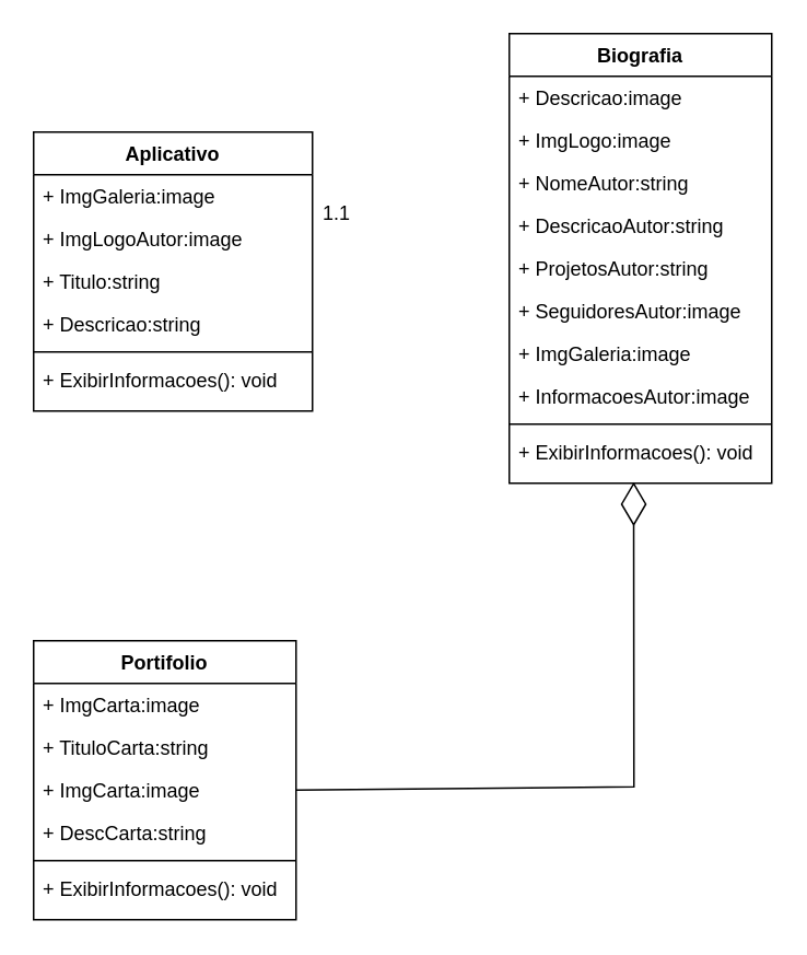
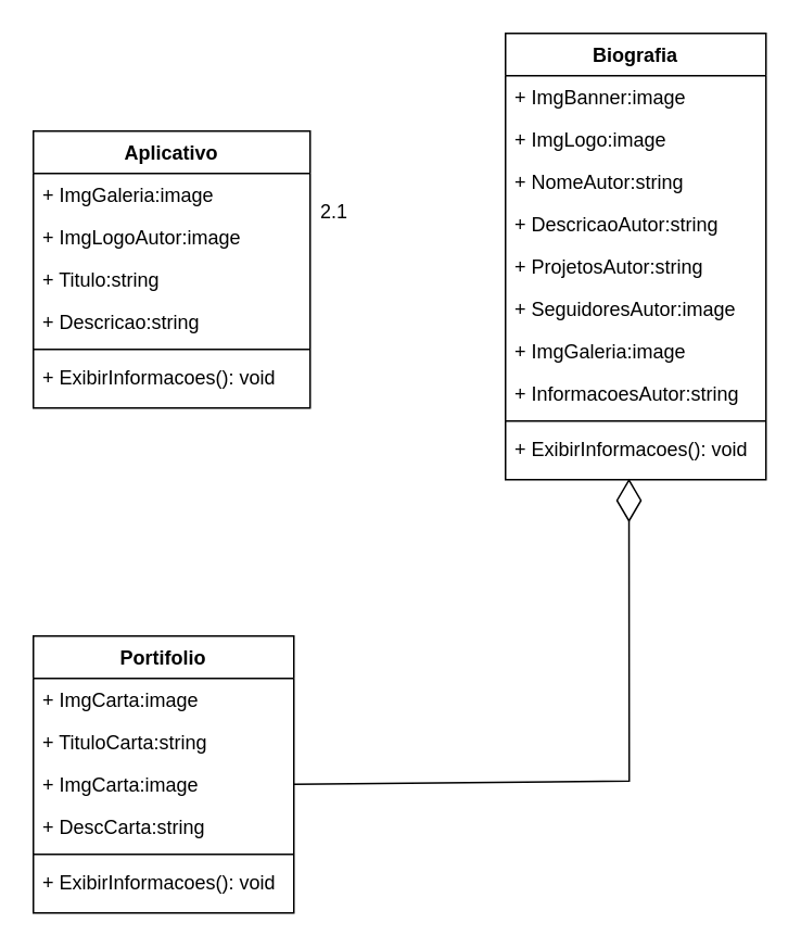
  <mxCell id="0" />
  <mxCell id="1" parent="0" />
  <mxCell id="2" value="Portifolio" style="swimlane;fontStyle=1;align=center;verticalAlign=top;childLayout=stackLayout;horizontal=1;startSize=26;horizontalStack=0;resizeParent=1;resizeParentMax=0;resizeLast=0;collapsible=1;marginBottom=0;whiteSpace=wrap;html=1;" parent="1" vertex="1"><mxGeometry x="20" y="390" width="160" height="170" as="geometry" /></mxCell>
  <mxCell id="3" value="+ ImgCarta:image" style="text;strokeColor=none;fillColor=none;align=left;verticalAlign=top;spacingLeft=4;spacingRight=4;overflow=hidden;rotatable=0;points=[[0,0.5],[1,0.5]];portConstraint=eastwest;whiteSpace=wrap;html=1;" parent="2" vertex="1"><mxGeometry y="26" width="160" height="26" as="geometry" /></mxCell>
  <mxCell id="4" value="+ TituloCarta:string" style="text;strokeColor=none;fillColor=none;align=left;verticalAlign=top;spacingLeft=4;spacingRight=4;overflow=hidden;rotatable=0;points=[[0,0.5],[1,0.5]];portConstraint=eastwest;whiteSpace=wrap;html=1;" parent="2" vertex="1"><mxGeometry y="52" width="160" height="26" as="geometry" /></mxCell>
  <mxCell id="5" value="+ ImgCarta:image" style="text;strokeColor=none;fillColor=none;align=left;verticalAlign=top;spacingLeft=4;spacingRight=4;overflow=hidden;rotatable=0;points=[[0,0.5],[1,0.5]];portConstraint=eastwest;whiteSpace=wrap;html=1;" vertex="1" parent="2"><mxGeometry y="78" width="160" height="26" as="geometry" /></mxCell>
  <mxCell id="6" value="+ DescCarta:string" style="text;strokeColor=none;fillColor=none;align=left;verticalAlign=top;spacingLeft=4;spacingRight=4;overflow=hidden;rotatable=0;points=[[0,0.5],[1,0.5]];portConstraint=eastwest;whiteSpace=wrap;html=1;" parent="2" vertex="1"><mxGeometry y="104" width="160" height="26" as="geometry" /></mxCell>
  <mxCell id="7" value="" style="line;strokeWidth=1;fillColor=none;align=left;verticalAlign=middle;spacingTop=-1;spacingLeft=3;spacingRight=3;rotatable=0;labelPosition=right;points=[];portConstraint=eastwest;strokeColor=inherit;" parent="2" vertex="1"><mxGeometry y="130" width="160" height="8" as="geometry" /></mxCell>
  <mxCell id="8" value="+ ExibirInformacoes(): void" style="text;strokeColor=none;fillColor=none;align=left;verticalAlign=top;spacingLeft=4;spacingRight=4;overflow=hidden;rotatable=0;points=[[0,0.5],[1,0.5]];portConstraint=eastwest;whiteSpace=wrap;html=1;" parent="2" vertex="1"><mxGeometry y="138" width="160" height="32" as="geometry" /></mxCell>
  <mxCell id="9" value="Biografia" style="swimlane;fontStyle=1;align=center;verticalAlign=top;childLayout=stackLayout;horizontal=1;startSize=26;horizontalStack=0;resizeParent=1;resizeParentMax=0;resizeLast=0;collapsible=1;marginBottom=0;whiteSpace=wrap;html=1;" parent="1" vertex="1"><mxGeometry x="310" y="20" width="160" height="274" as="geometry" /></mxCell>
- <mxCell id="10" value="+ Descricao:image" style="text;strokeColor=none;fillColor=none;align=left;verticalAlign=top;spacingLeft=4;spacingRight=4;overflow=hidden;rotatable=0;points=[[0,0.5],[1,0.5]];portConstraint=eastwest;whiteSpace=wrap;html=1;" parent="9" vertex="1"><mxGeometry y="26" width="160" height="26" as="geometry" /></mxCell>
+ <mxCell id="10" value="+ ImgBanner:image" style="text;strokeColor=none;fillColor=none;align=left;verticalAlign=top;spacingLeft=4;spacingRight=4;overflow=hidden;rotatable=0;points=[[0,0.5],[1,0.5]];portConstraint=eastwest;whiteSpace=wrap;html=1;" parent="9" vertex="1"><mxGeometry y="26" width="160" height="26" as="geometry" /></mxCell>
  <mxCell id="11" value="+ ImgLogo:image" style="text;strokeColor=none;fillColor=none;align=left;verticalAlign=top;spacingLeft=4;spacingRight=4;overflow=hidden;rotatable=0;points=[[0,0.5],[1,0.5]];portConstraint=eastwest;whiteSpace=wrap;html=1;" vertex="1" parent="9"><mxGeometry y="52" width="160" height="26" as="geometry" /></mxCell>
  <mxCell id="12" value="+ NomeAutor:string" style="text;strokeColor=none;fillColor=none;align=left;verticalAlign=top;spacingLeft=4;spacingRight=4;overflow=hidden;rotatable=0;points=[[0,0.5],[1,0.5]];portConstraint=eastwest;whiteSpace=wrap;html=1;" parent="9" vertex="1"><mxGeometry y="78" width="160" height="26" as="geometry" /></mxCell>
  <mxCell id="13" value="+ DescricaoAutor:string" style="text;strokeColor=none;fillColor=none;align=left;verticalAlign=top;spacingLeft=4;spacingRight=4;overflow=hidden;rotatable=0;points=[[0,0.5],[1,0.5]];portConstraint=eastwest;whiteSpace=wrap;html=1;" parent="9" vertex="1"><mxGeometry y="104" width="160" height="26" as="geometry" /></mxCell>
  <mxCell id="14" value="+ ProjetosAutor:string" style="text;strokeColor=none;fillColor=none;align=left;verticalAlign=top;spacingLeft=4;spacingRight=4;overflow=hidden;rotatable=0;points=[[0,0.5],[1,0.5]];portConstraint=eastwest;whiteSpace=wrap;html=1;" parent="9" vertex="1"><mxGeometry y="130" width="160" height="26" as="geometry" /></mxCell>
  <mxCell id="15" value="+ SeguidoresAutor:image" style="text;strokeColor=none;fillColor=none;align=left;verticalAlign=top;spacingLeft=4;spacingRight=4;overflow=hidden;rotatable=0;points=[[0,0.5],[1,0.5]];portConstraint=eastwest;whiteSpace=wrap;html=1;" parent="9" vertex="1"><mxGeometry y="156" width="160" height="26" as="geometry" /></mxCell>
  <mxCell id="16" value="+ ImgGaleria:image" style="text;strokeColor=none;fillColor=none;align=left;verticalAlign=top;spacingLeft=4;spacingRight=4;overflow=hidden;rotatable=0;points=[[0,0.5],[1,0.5]];portConstraint=eastwest;whiteSpace=wrap;html=1;" parent="9" vertex="1"><mxGeometry y="182" width="160" height="26" as="geometry" /></mxCell>
- <mxCell id="17" value="+ InformacoesAutor:image" style="text;strokeColor=none;fillColor=none;align=left;verticalAlign=top;spacingLeft=4;spacingRight=4;overflow=hidden;rotatable=0;points=[[0,0.5],[1,0.5]];portConstraint=eastwest;whiteSpace=wrap;html=1;" parent="9" vertex="1"><mxGeometry y="208" width="160" height="26" as="geometry" /></mxCell>
+ <mxCell id="17" value="+ InformacoesAutor:string" style="text;strokeColor=none;fillColor=none;align=left;verticalAlign=top;spacingLeft=4;spacingRight=4;overflow=hidden;rotatable=0;points=[[0,0.5],[1,0.5]];portConstraint=eastwest;whiteSpace=wrap;html=1;" parent="9" vertex="1"><mxGeometry y="208" width="160" height="26" as="geometry" /></mxCell>
  <mxCell id="18" value="" style="line;strokeWidth=1;fillColor=none;align=left;verticalAlign=middle;spacingTop=-1;spacingLeft=3;spacingRight=3;rotatable=0;labelPosition=right;points=[];portConstraint=eastwest;strokeColor=inherit;" parent="9" vertex="1"><mxGeometry y="234" width="160" height="8" as="geometry" /></mxCell>
  <mxCell id="19" value="+ ExibirInformacoes(): void" style="text;strokeColor=none;fillColor=none;align=left;verticalAlign=top;spacingLeft=4;spacingRight=4;overflow=hidden;rotatable=0;points=[[0,0.5],[1,0.5]];portConstraint=eastwest;whiteSpace=wrap;html=1;" parent="9" vertex="1"><mxGeometry y="242" width="160" height="32" as="geometry" /></mxCell>
  <mxCell id="20" value="Aplicativo" style="swimlane;fontStyle=1;align=center;verticalAlign=top;childLayout=stackLayout;horizontal=1;startSize=26;horizontalStack=0;resizeParent=1;resizeParentMax=0;resizeLast=0;collapsible=1;marginBottom=0;whiteSpace=wrap;html=1;" parent="1" vertex="1"><mxGeometry x="20" y="80" width="170" height="170" as="geometry"><mxRectangle x="240" y="390" width="90" height="30" as="alternateBounds" /></mxGeometry></mxCell>
  <mxCell id="21" value="+ ImgGaleria:image" style="text;strokeColor=none;fillColor=none;align=left;verticalAlign=top;spacingLeft=4;spacingRight=4;overflow=hidden;rotatable=0;points=[[0,0.5],[1,0.5]];portConstraint=eastwest;whiteSpace=wrap;html=1;" parent="20" vertex="1"><mxGeometry y="26" width="170" height="26" as="geometry" /></mxCell>
  <mxCell id="22" value="+ ImgLogoAutor:image" style="text;strokeColor=none;fillColor=none;align=left;verticalAlign=top;spacingLeft=4;spacingRight=4;overflow=hidden;rotatable=0;points=[[0,0.5],[1,0.5]];portConstraint=eastwest;whiteSpace=wrap;html=1;" vertex="1" parent="20"><mxGeometry y="52" width="170" height="26" as="geometry" /></mxCell>
  <mxCell id="23" value="+ Titulo:string" style="text;strokeColor=none;fillColor=none;align=left;verticalAlign=top;spacingLeft=4;spacingRight=4;overflow=hidden;rotatable=0;points=[[0,0.5],[1,0.5]];portConstraint=eastwest;whiteSpace=wrap;html=1;" parent="20" vertex="1"><mxGeometry y="78" width="170" height="26" as="geometry" /></mxCell>
  <mxCell id="24" value="+ Descricao:string" style="text;strokeColor=none;fillColor=none;align=left;verticalAlign=top;spacingLeft=4;spacingRight=4;overflow=hidden;rotatable=0;points=[[0,0.5],[1,0.5]];portConstraint=eastwest;whiteSpace=wrap;html=1;" vertex="1" parent="20"><mxGeometry y="104" width="170" height="26" as="geometry" /></mxCell>
  <mxCell id="25" value="" style="line;strokeWidth=1;fillColor=none;align=left;verticalAlign=middle;spacingTop=-1;spacingLeft=3;spacingRight=3;rotatable=0;labelPosition=right;points=[];portConstraint=eastwest;strokeColor=inherit;" parent="20" vertex="1"><mxGeometry y="130" width="170" height="8" as="geometry" /></mxCell>
  <mxCell id="26" value="+ ExibirInformacoes(): void" style="text;strokeColor=none;fillColor=none;align=left;verticalAlign=top;spacingLeft=4;spacingRight=4;overflow=hidden;rotatable=0;points=[[0,0.5],[1,0.5]];portConstraint=eastwest;whiteSpace=wrap;html=1;" parent="20" vertex="1"><mxGeometry y="138" width="170" height="32" as="geometry" /></mxCell>
  <mxCell id="27" value="" style="endArrow=diamondThin;endFill=0;endSize=24;html=1;rounded=0;entryX=0.474;entryY=0.979;entryDx=0;entryDy=0;entryPerimeter=0;exitX=1;exitY=0.5;exitDx=0;exitDy=0;" parent="1" source="5" target="19" edge="1"><mxGeometry width="160" relative="1" as="geometry"><mxPoint x="200" y="330" as="sourcePoint" /><mxPoint x="120" y="177" as="targetPoint" /><Array as="points"><mxPoint x="386" y="479" /></Array></mxGeometry></mxCell>
- <mxCell id="28" value="1.1" style="text;html=1;align=center;verticalAlign=middle;whiteSpace=wrap;rounded=0;" vertex="1" parent="1"><mxGeometry x="180" y="120" width="50" height="20" as="geometry" /></mxCell>
+ <mxCell id="28" value="2.1" style="text;html=1;align=center;verticalAlign=middle;whiteSpace=wrap;rounded=0;" vertex="1" parent="1"><mxGeometry x="180" y="120" width="50" height="20" as="geometry" /></mxCell>
